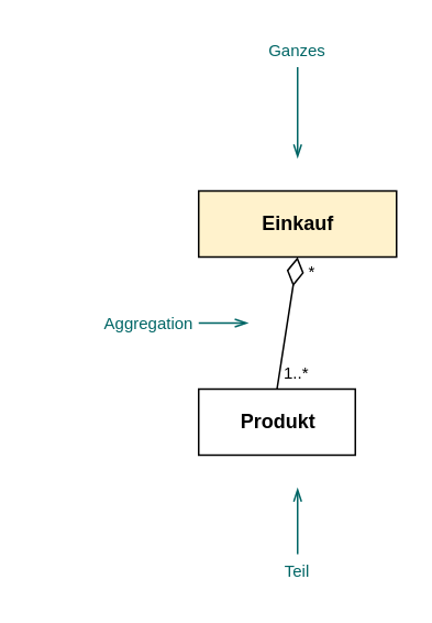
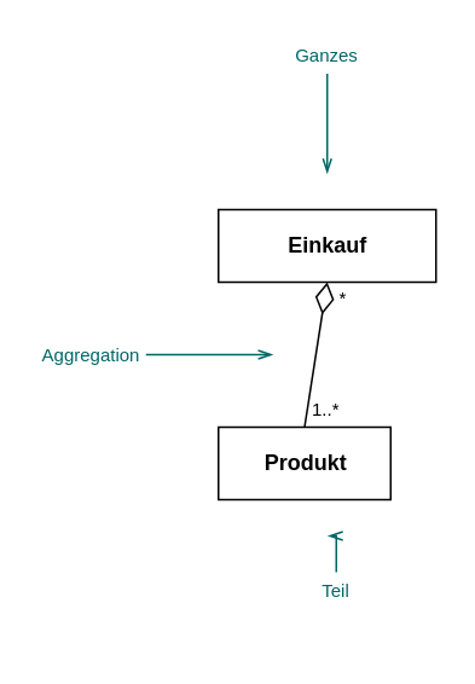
  <mxCell id="0" />
  <mxCell id="1" parent="0" />
- <mxCell id="2" value="&lt;b&gt;Einkauf&lt;/b&gt;" style="html=1;fontStyle=0;fillColor=#fff2cc;" parent="1" vertex="1"><mxGeometry x="120" y="115" width="120" height="40" as="geometry" /></mxCell>
+ <mxCell id="2" value="&lt;b&gt;Einkauf&lt;/b&gt;" style="html=1;fontStyle=0" parent="1" vertex="1"><mxGeometry x="120" y="115" width="120" height="40" as="geometry" /></mxCell>
  <mxCell id="3" value="&lt;b&gt;Produkt&lt;/b&gt;" style="html=1;fontStyle=0" parent="1" vertex="1"><mxGeometry x="120" y="235" width="95" height="40" as="geometry" /></mxCell>
  <mxCell id="4" value="" style="endArrow=diamondThin;html=1;endFill=0;verticalAlign=bottom;exitX=0.5;exitY=0;exitDx=0;exitDy=0;endSize=15;" parent="1" source="3" edge="1"><mxGeometry relative="1" as="geometry"><mxPoint x="290" y="135" as="sourcePoint" /><mxPoint x="180" y="155" as="targetPoint" /></mxGeometry></mxCell>
  <mxCell id="5" value="&lt;sub&gt;&lt;font style=&quot;font-size: 9px;&quot;&gt;&lt;font style=&quot;font-size: 10px;&quot;&gt;1..&lt;/font&gt;&lt;/font&gt;&lt;font style=&quot;font-size: 9px;&quot;&gt;&lt;font style=&quot;font-size: 10px;&quot;&gt;*&lt;/font&gt;&lt;/font&gt;&lt;/sub&gt;" style="resizable=0;html=1;align=left;verticalAlign=bottom;labelBackgroundColor=none;fontSize=10;spacingTop=0;spacingLeft=4;spacing=0;spacingBottom=4;" parent="4" connectable="0" vertex="1"><mxGeometry x="-1" relative="1" as="geometry" /></mxCell>
  <mxCell id="6" value="&lt;sub&gt;&lt;font style=&quot;font-size: 9px;&quot;&gt;&lt;font style=&quot;font-size: 10px;&quot;&gt;*&lt;/font&gt;&lt;/font&gt;&lt;/sub&gt;" style="resizable=0;html=1;align=left;verticalAlign=top;labelBackgroundColor=none;fontSize=10;spacingLeft=7;spacing=0;spacingBottom=0;spacingRight=0;spacingTop=-4;" parent="4" connectable="0" vertex="1"><mxGeometry x="1" relative="1" as="geometry" /></mxCell>
  <mxCell id="7" style="edgeStyle=orthogonalEdgeStyle;rounded=0;orthogonalLoop=1;jettySize=auto;html=1;fontSize=10;endArrow=openThin;endFill=0;endSize=6;strokeWidth=1;strokeColor=#006666;" parent="1" source="8" edge="1"><mxGeometry relative="1" as="geometry"><mxPoint x="180" y="95" as="targetPoint" /></mxGeometry></mxCell>
  <mxCell id="8" value="Ganzes" style="text;html=1;strokeColor=none;fillColor=none;align=center;verticalAlign=middle;whiteSpace=wrap;rounded=0;fontSize=10;fontColor=#006666;" parent="1" vertex="1"><mxGeometry x="150" y="20" width="60" height="20" as="geometry" /></mxCell>
  <mxCell id="9" style="edgeStyle=orthogonalEdgeStyle;rounded=0;orthogonalLoop=1;jettySize=auto;html=1;strokeWidth=1;fontSize=10;endArrow=openThin;endFill=0;endSize=6;strokeColor=#006666;" parent="1" source="10" edge="1"><mxGeometry relative="1" as="geometry"><mxPoint x="150" y="195" as="targetPoint" /></mxGeometry></mxCell>
- <mxCell id="10" value="Aggregation" style="text;html=1;strokeColor=none;fillColor=none;align=center;verticalAlign=middle;whiteSpace=wrap;rounded=0;fontSize=10;fontColor=#006666;" parent="1" vertex="1"><mxGeometry x="60" y="185" width="60" height="20" as="geometry" /></mxCell>
+ <mxCell id="10" value="Aggregation" style="text;html=1;strokeColor=none;fillColor=none;align=center;verticalAlign=middle;whiteSpace=wrap;rounded=0;fontSize=10;fontColor=#006666;" parent="1" vertex="1"><mxGeometry x="20" y="185" width="60" height="20" as="geometry" /></mxCell>
  <mxCell id="11" style="edgeStyle=orthogonalEdgeStyle;rounded=0;orthogonalLoop=1;jettySize=auto;html=1;strokeWidth=1;fontSize=10;endArrow=openThin;endFill=0;endSize=6;strokeColor=#006666;" parent="1" source="12" edge="1"><mxGeometry relative="1" as="geometry"><mxPoint x="180" y="295" as="targetPoint" /></mxGeometry></mxCell>
- <mxCell id="12" value="Teil" style="text;html=1;strokeColor=none;fillColor=none;align=center;verticalAlign=middle;whiteSpace=wrap;rounded=0;fontSize=10;fontColor=#006666;" parent="1" vertex="1"><mxGeometry x="150" y="335" width="60" height="20" as="geometry" /></mxCell>
+ <mxCell id="12" value="Teil" style="text;html=1;strokeColor=none;fillColor=none;align=center;verticalAlign=middle;whiteSpace=wrap;rounded=0;fontSize=10;fontColor=#006666;" parent="1" vertex="1"><mxGeometry x="155" y="315" width="60" height="20" as="geometry" /></mxCell>
